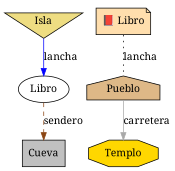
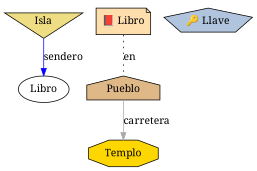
  digraph {
    fontname="Noto Serif"
    rankdir=TB
    splines=true
    node [fontname="Noto Serif" style=filled]
    edge [fontname="Noto Serif" style=solid]
    n1 [fillcolor=white label=Libro shape=ellipse]
-   n2 [fillcolor=gray label=Cueva shape=box]
    n3 [fillcolor=gold label=Templo shape=octagon]
    n4 [fillcolor=lightgoldenrod label=Isla shape=invtriangle]
    n5 [fillcolor=burlywood label=Pueblo shape=house]
+   n6 [fillcolor=lightsteelblue label="🔑 Llave" shape=pentagon]
    n7 [fillcolor=navajowhite label="📕 Libro" shape=note]
-   n1 -> n2 [color=saddlebrown label=sendero style=dashed]
-   n4 -> n1 [color=blue label=lancha]
+   n4 -> n1 [color=blue label=sendero]
    n5 -> n3 [color=darkgray label=carretera]
-   n7 -> n5 [dir=none label=lancha style=dotted]
+   n7 -> n5 [dir=none label=en style=dotted]
  }
